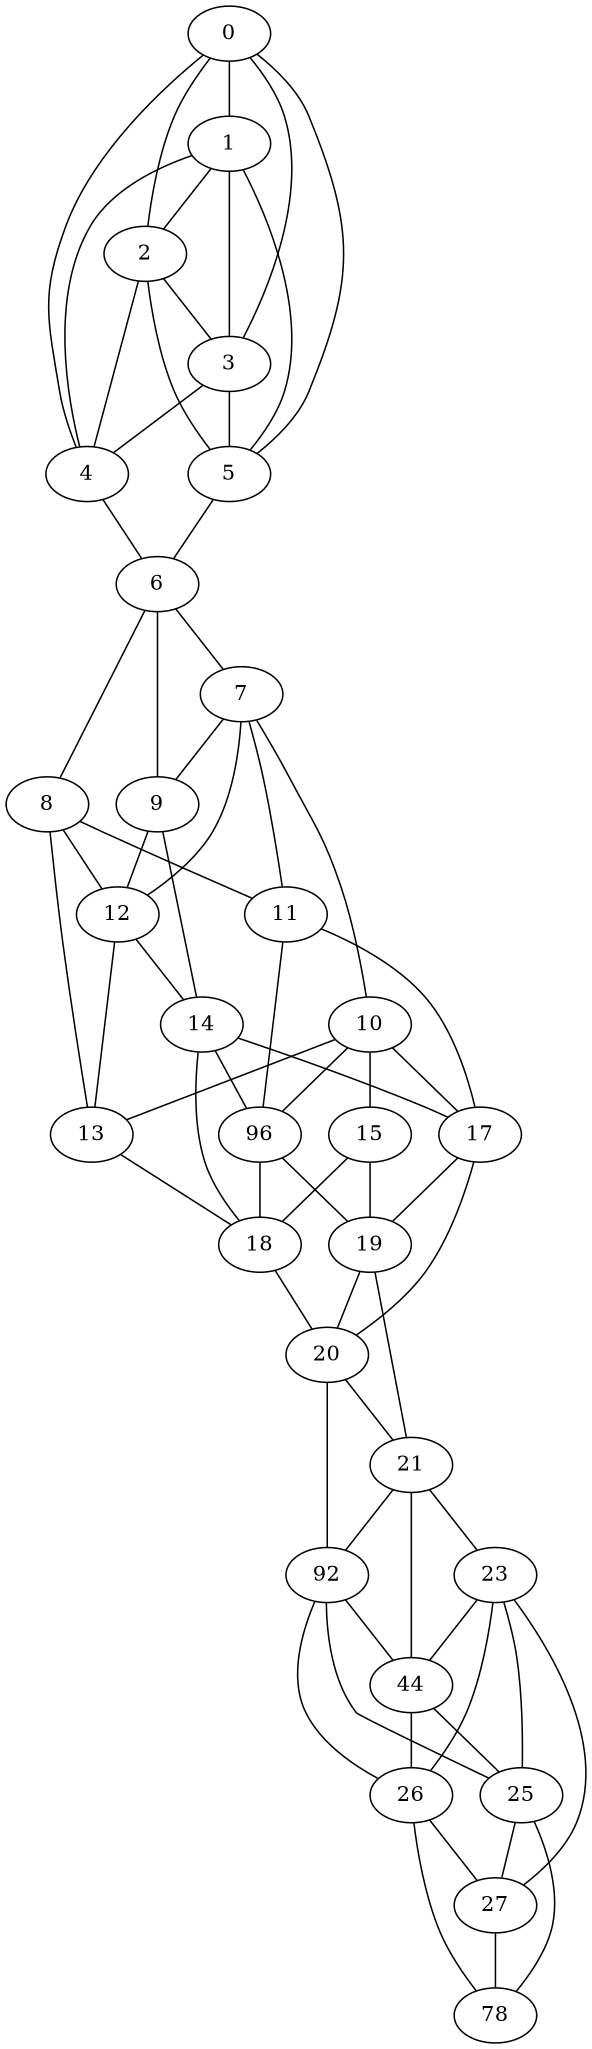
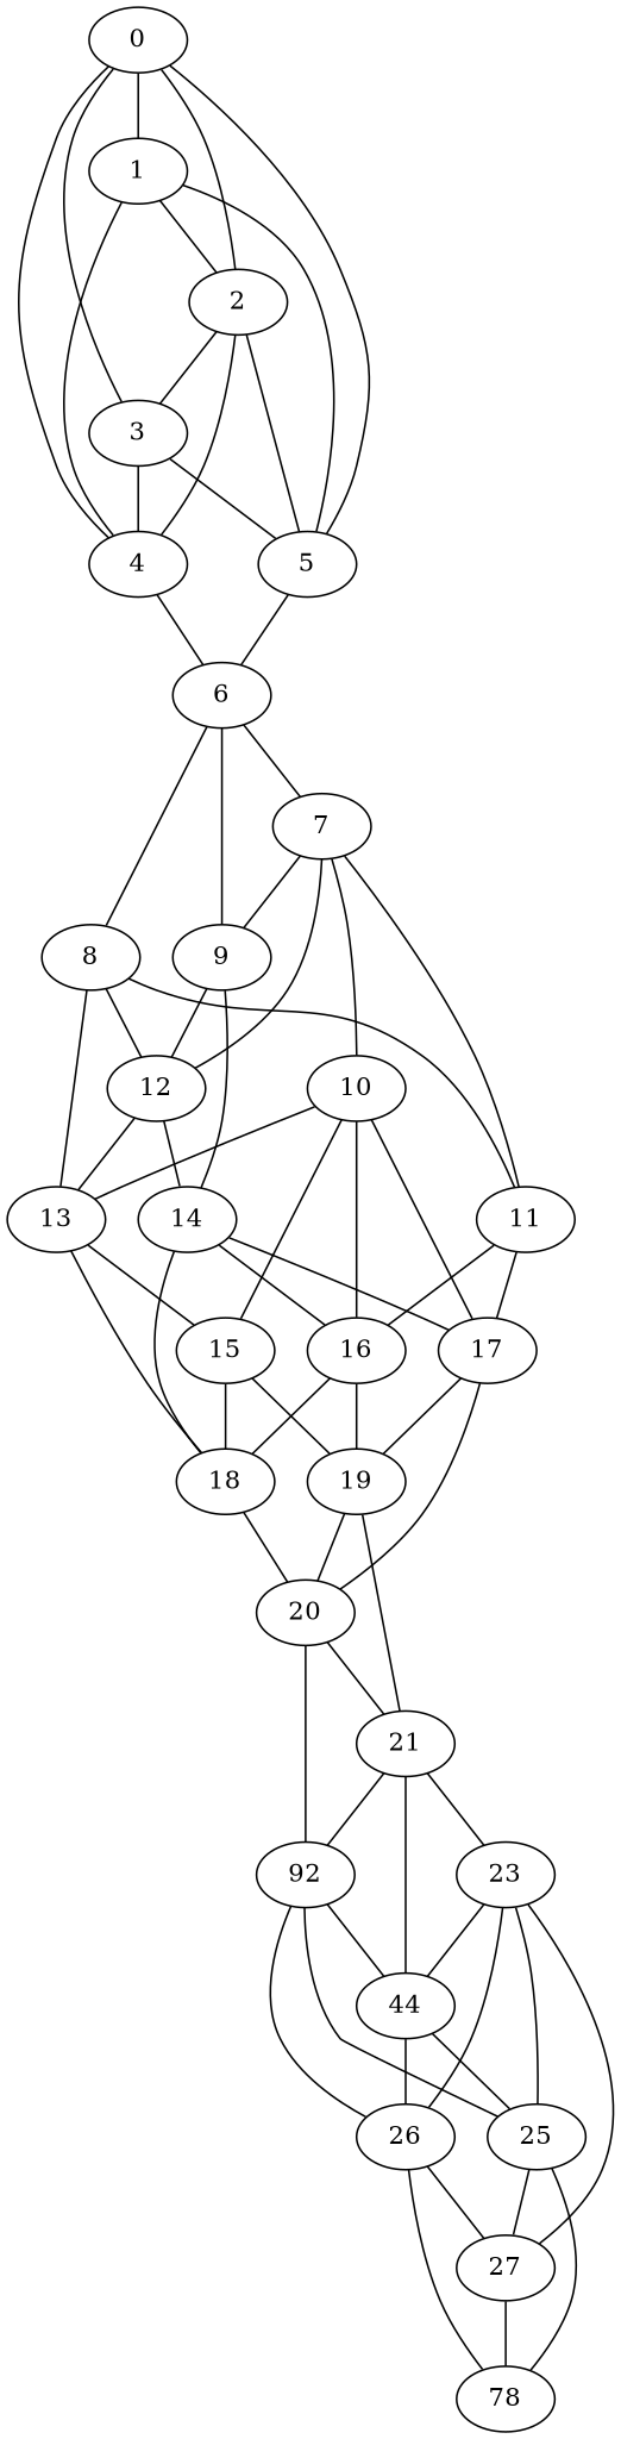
  strict graph {
    fontname="DejaVu Serif"
    node [fontname="DejaVu Serif"]
    edge [fontname="DejaVu Serif"]
    0
    1
    2
    3
    4
    5
    6
    7
    8
    9
    10
    11
    12
    13
    14
    15
-   16 [label=96]
+   16
    17
    18
    19
    20
    21
    n23 [label=92]
    23
    n25 [label=44]
    25
    26
    27
    n29 [label=78]
    0 -- 1
    0 -- 2
    0 -- 3
    0 -- 4
    0 -- 5
    1 -- 2
-   1 -- 3
    1 -- 4
    1 -- 5
    2 -- 3
    2 -- 4
    2 -- 5
    3 -- 4
    3 -- 5
    4 -- 6
    5 -- 6
    6 -- 7
    6 -- 8
    6 -- 9
    7 -- 9
    7 -- 10
    7 -- 11
    7 -- 12
    8 -- 11
    8 -- 12
    8 -- 13
    9 -- 12
    9 -- 14
    10 -- 13
    10 -- 15
    10 -- 16
    10 -- 17
    11 -- 16
    11 -- 17
    12 -- 13
    12 -- 14
+   13 -- 15
    13 -- 18
    14 -- 16
    14 -- 17
    14 -- 18
    15 -- 18
    15 -- 19
    16 -- 18
    16 -- 19
    17 -- 19
    17 -- 20
    18 -- 20
    19 -- 20
    19 -- 21
    20 -- 21
    20 -- n23
    21 -- n23
    21 -- 23
    21 -- n25
    n23 -- n25
    n23 -- 25
    n23 -- 26
    23 -- n25
    23 -- 25
    23 -- 26
    23 -- 27
    n25 -- 25
    n25 -- 26
    25 -- 27
    25 -- n29
    26 -- 27
    26 -- n29
    27 -- n29
  }
